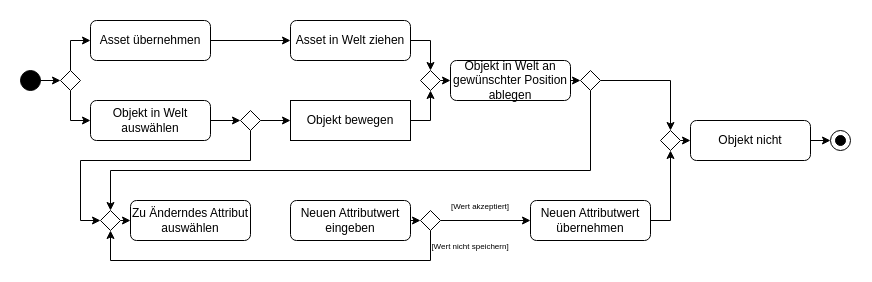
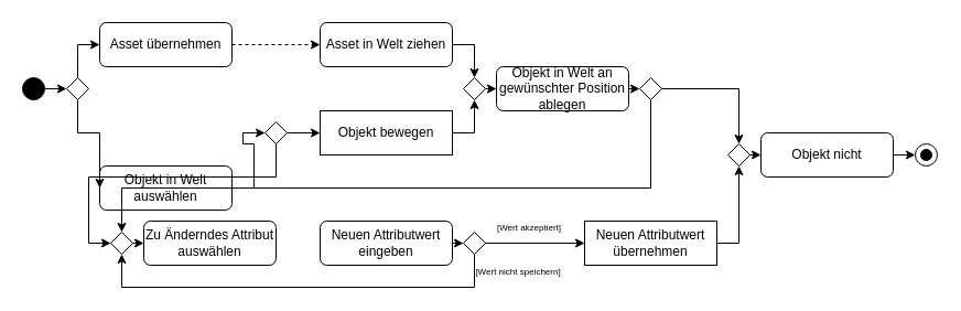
  <mxCell id="0" />
  <mxCell id="1" parent="0" />
  <mxCell id="2" style="edgeStyle=orthogonalEdgeStyle;rounded=0;orthogonalLoop=1;jettySize=auto;html=1;exitX=1;exitY=0.5;exitDx=0;exitDy=0;entryX=0;entryY=0.5;entryDx=0;entryDy=0;" edge="1" parent="1" source="3" target="42"><mxGeometry relative="1" as="geometry" /></mxCell>
  <mxCell id="3" value="" style="ellipse;whiteSpace=wrap;html=1;aspect=fixed;fillColor=#000000;" vertex="1" parent="1"><mxGeometry x="20" y="70" width="20" height="20" as="geometry" /></mxCell>
- <mxCell id="4" style="edgeStyle=orthogonalEdgeStyle;rounded=0;orthogonalLoop=1;jettySize=auto;html=1;exitX=1;exitY=0.5;exitDx=0;exitDy=0;entryX=0;entryY=0.5;entryDx=0;entryDy=0;" edge="1" parent="1" source="5" target="7"><mxGeometry relative="1" as="geometry" /></mxCell>
+ <mxCell id="4" style="edgeStyle=orthogonalEdgeStyle;rounded=0;orthogonalLoop=1;jettySize=auto;html=1;exitX=1;exitY=0.5;exitDx=0;exitDy=0;entryX=0;entryY=0.5;entryDx=0;entryDy=0;dashed=1;" edge="1" parent="1" source="5" target="7"><mxGeometry relative="1" as="geometry" /></mxCell>
  <mxCell id="5" value="Asset übernehmen" style="rounded=1;whiteSpace=wrap;html=1;" vertex="1" parent="1"><mxGeometry x="90" y="20" width="120" height="40" as="geometry" /></mxCell>
  <mxCell id="6" style="edgeStyle=orthogonalEdgeStyle;rounded=0;orthogonalLoop=1;jettySize=auto;html=1;exitX=1;exitY=0.5;exitDx=0;exitDy=0;entryX=0.5;entryY=0;entryDx=0;entryDy=0;" edge="1" parent="1" source="7" target="15"><mxGeometry relative="1" as="geometry" /></mxCell>
  <mxCell id="7" value="Asset in Welt ziehen" style="rounded=1;whiteSpace=wrap;html=1;" vertex="1" parent="1"><mxGeometry x="290" y="20" width="120" height="40" as="geometry" /></mxCell>
  <mxCell id="8" style="edgeStyle=orthogonalEdgeStyle;rounded=0;orthogonalLoop=1;jettySize=auto;html=1;exitX=1;exitY=0.5;exitDx=0;exitDy=0;entryX=0;entryY=0.5;entryDx=0;entryDy=0;" edge="1" parent="1" source="9" target="30"><mxGeometry relative="1" as="geometry" /></mxCell>
  <mxCell id="9" value="Objekt in Welt an gewünschter Position ablegen" style="rounded=1;whiteSpace=wrap;html=1;" vertex="1" parent="1"><mxGeometry x="450" y="60" width="120" height="40" as="geometry" /></mxCell>
  <mxCell id="10" style="edgeStyle=orthogonalEdgeStyle;rounded=0;orthogonalLoop=1;jettySize=auto;html=1;exitX=1;exitY=0.5;exitDx=0;exitDy=0;entryX=0;entryY=0.5;entryDx=0;entryDy=0;" edge="1" parent="1" source="11" target="39"><mxGeometry relative="1" as="geometry" /></mxCell>
- <mxCell id="11" value="Objekt in Welt auswählen" style="rounded=1;whiteSpace=wrap;html=1;" vertex="1" parent="1"><mxGeometry x="90" y="100" width="120" height="40" as="geometry" /></mxCell>
+ <mxCell id="11" value="Objekt in Welt auswählen" style="rounded=1;whiteSpace=wrap;html=1;" vertex="1" parent="1"><mxGeometry x="90" y="150" width="120" height="40" as="geometry" /></mxCell>
  <mxCell id="12" style="edgeStyle=orthogonalEdgeStyle;rounded=0;orthogonalLoop=1;jettySize=auto;html=1;exitX=1;exitY=0.5;exitDx=0;exitDy=0;entryX=0.5;entryY=1;entryDx=0;entryDy=0;" edge="1" parent="1" source="13" target="15"><mxGeometry relative="1" as="geometry" /></mxCell>
  <mxCell id="13" value="Objekt bewegen" style="whiteSpace=wrap;html=1;rounded=0;" vertex="1" parent="1"><mxGeometry x="290" y="100" width="120" height="40" as="geometry" /></mxCell>
  <mxCell id="14" style="edgeStyle=orthogonalEdgeStyle;rounded=0;orthogonalLoop=1;jettySize=auto;html=1;exitX=1;exitY=0.5;exitDx=0;exitDy=0;entryX=0;entryY=0.5;entryDx=0;entryDy=0;" edge="1" parent="1" source="15" target="9"><mxGeometry relative="1" as="geometry" /></mxCell>
  <mxCell id="15" value="" style="rhombus;whiteSpace=wrap;html=1;" vertex="1" parent="1"><mxGeometry x="420" y="70" width="20" height="20" as="geometry" /></mxCell>
  <mxCell id="16" style="edgeStyle=orthogonalEdgeStyle;rounded=0;orthogonalLoop=1;jettySize=auto;html=1;exitX=1;exitY=0.5;exitDx=0;exitDy=0;entryX=0;entryY=0.5;entryDx=0;entryDy=0;" edge="1" parent="1" source="18" target="23"><mxGeometry relative="1" as="geometry" /></mxCell>
  <mxCell id="17" style="edgeStyle=orthogonalEdgeStyle;rounded=0;orthogonalLoop=1;jettySize=auto;html=1;exitX=0.5;exitY=1;exitDx=0;exitDy=0;entryX=0.5;entryY=1;entryDx=0;entryDy=0;" edge="1" parent="1" source="18" target="26"><mxGeometry relative="1" as="geometry"><Array as="points"><mxPoint x="430" y="260" /><mxPoint x="110" y="260" /></Array></mxGeometry></mxCell>
  <mxCell id="18" value="" style="rhombus;whiteSpace=wrap;html=1;" vertex="1" parent="1"><mxGeometry x="420" y="210" width="20" height="20" as="geometry" /></mxCell>
  <mxCell id="19" value="Zu Änderndes Attribut auswählen" style="rounded=1;whiteSpace=wrap;html=1;" vertex="1" parent="1"><mxGeometry x="130" y="200" width="120" height="40" as="geometry" /></mxCell>
  <mxCell id="20" style="edgeStyle=orthogonalEdgeStyle;rounded=0;orthogonalLoop=1;jettySize=auto;html=1;exitX=1;exitY=0.5;exitDx=0;exitDy=0;entryX=0;entryY=0.5;entryDx=0;entryDy=0;" edge="1" parent="1" source="21" target="18"><mxGeometry relative="1" as="geometry" /></mxCell>
  <mxCell id="21" value="Neuen Attributwert eingeben" style="rounded=1;whiteSpace=wrap;html=1;" vertex="1" parent="1"><mxGeometry x="290" y="200" width="120" height="40" as="geometry" /></mxCell>
  <mxCell id="22" style="edgeStyle=orthogonalEdgeStyle;rounded=0;orthogonalLoop=1;jettySize=auto;html=1;exitX=1;exitY=0.5;exitDx=0;exitDy=0;entryX=0.5;entryY=1;entryDx=0;entryDy=0;" edge="1" parent="1" source="23" target="32"><mxGeometry relative="1" as="geometry" /></mxCell>
- <mxCell id="23" value="Neuen Attributwert übernehmen" style="rounded=1;whiteSpace=wrap;html=1;" vertex="1" parent="1"><mxGeometry x="530" y="200" width="120" height="40" as="geometry" /></mxCell>
+ <mxCell id="23" value="Neuen Attributwert übernehmen" style="whiteSpace=wrap;html=1;rounded=0;" vertex="1" parent="1"><mxGeometry x="530" y="200" width="120" height="40" as="geometry" /></mxCell>
  <mxCell id="24" value="&lt;font style=&quot;font-size: 8px;&quot;&gt;[Wert akzeptiert]&lt;/font&gt;" style="text;html=1;strokeColor=none;fillColor=none;align=center;verticalAlign=middle;whiteSpace=wrap;rounded=0;" vertex="1" parent="1"><mxGeometry x="440" y="200" width="80" height="10" as="geometry" /></mxCell>
  <mxCell id="25" style="edgeStyle=orthogonalEdgeStyle;rounded=0;orthogonalLoop=1;jettySize=auto;html=1;exitX=1;exitY=0.5;exitDx=0;exitDy=0;entryX=0;entryY=0.5;entryDx=0;entryDy=0;" edge="1" parent="1" source="26" target="19"><mxGeometry relative="1" as="geometry" /></mxCell>
  <mxCell id="26" value="" style="rhombus;whiteSpace=wrap;html=1;" vertex="1" parent="1"><mxGeometry x="100" y="210" width="20" height="20" as="geometry" /></mxCell>
  <mxCell id="27" value="&lt;font style=&quot;font-size: 8px;&quot;&gt;[Wert nicht speichern]&lt;/font&gt;" style="text;html=1;strokeColor=none;fillColor=none;align=center;verticalAlign=middle;whiteSpace=wrap;rounded=0;" vertex="1" parent="1"><mxGeometry x="430" y="240" width="80" height="10" as="geometry" /></mxCell>
  <mxCell id="28" style="edgeStyle=orthogonalEdgeStyle;rounded=0;orthogonalLoop=1;jettySize=auto;html=1;exitX=0.5;exitY=1;exitDx=0;exitDy=0;entryX=0.5;entryY=0;entryDx=0;entryDy=0;" edge="1" parent="1" source="30" target="26"><mxGeometry relative="1" as="geometry"><mxPoint x="590" y="100" as="sourcePoint" /><mxPoint x="110" y="180" as="targetPoint" /><Array as="points"><mxPoint x="590" y="170" /><mxPoint x="110" y="170" /></Array></mxGeometry></mxCell>
  <mxCell id="29" style="edgeStyle=orthogonalEdgeStyle;rounded=0;orthogonalLoop=1;jettySize=auto;html=1;exitX=1;exitY=0.5;exitDx=0;exitDy=0;entryX=0.5;entryY=0;entryDx=0;entryDy=0;" edge="1" parent="1" source="30" target="32"><mxGeometry relative="1" as="geometry" /></mxCell>
  <mxCell id="30" value="" style="rhombus;whiteSpace=wrap;html=1;" vertex="1" parent="1"><mxGeometry x="580" y="70" width="20" height="20" as="geometry" /></mxCell>
  <mxCell id="31" style="edgeStyle=orthogonalEdgeStyle;rounded=0;orthogonalLoop=1;jettySize=auto;html=1;exitX=1;exitY=0.5;exitDx=0;exitDy=0;entryX=0;entryY=0.5;entryDx=0;entryDy=0;" edge="1" parent="1" source="32" target="34"><mxGeometry relative="1" as="geometry" /></mxCell>
  <mxCell id="32" value="" style="rhombus;whiteSpace=wrap;html=1;" vertex="1" parent="1"><mxGeometry x="660" y="130" width="20" height="20" as="geometry" /></mxCell>
  <mxCell id="33" style="edgeStyle=orthogonalEdgeStyle;rounded=0;orthogonalLoop=1;jettySize=auto;html=1;exitX=1;exitY=0.5;exitDx=0;exitDy=0;entryX=0;entryY=0.5;entryDx=0;entryDy=0;" edge="1" parent="1" source="34" target="35"><mxGeometry relative="1" as="geometry" /></mxCell>
  <mxCell id="34" value="Objekt nicht" style="rounded=1;whiteSpace=wrap;html=1;" vertex="1" parent="1"><mxGeometry x="690" y="120" width="120" height="40" as="geometry" /></mxCell>
  <mxCell id="35" value="" style="ellipse;whiteSpace=wrap;html=1;aspect=fixed;" vertex="1" parent="1"><mxGeometry x="830" y="130" width="20" height="20" as="geometry" /></mxCell>
  <mxCell id="36" value="" style="ellipse;whiteSpace=wrap;html=1;aspect=fixed;fillColor=#000000;" vertex="1" parent="1"><mxGeometry x="835" y="135" width="10" height="10" as="geometry" /></mxCell>
  <mxCell id="37" style="edgeStyle=orthogonalEdgeStyle;rounded=0;orthogonalLoop=1;jettySize=auto;html=1;exitX=0.5;exitY=1;exitDx=0;exitDy=0;entryX=0;entryY=0.5;entryDx=0;entryDy=0;" edge="1" parent="1" source="39" target="26"><mxGeometry relative="1" as="geometry"><Array as="points"><mxPoint x="250" y="160" /><mxPoint x="80" y="160" /><mxPoint x="80" y="220" /></Array></mxGeometry></mxCell>
  <mxCell id="38" style="edgeStyle=orthogonalEdgeStyle;rounded=0;orthogonalLoop=1;jettySize=auto;html=1;exitX=1;exitY=0.5;exitDx=0;exitDy=0;entryX=0;entryY=0.5;entryDx=0;entryDy=0;" edge="1" parent="1" source="39" target="13"><mxGeometry relative="1" as="geometry" /></mxCell>
  <mxCell id="39" value="" style="rhombus;whiteSpace=wrap;html=1;" vertex="1" parent="1"><mxGeometry x="240" y="110" width="20" height="20" as="geometry" /></mxCell>
  <mxCell id="40" style="edgeStyle=orthogonalEdgeStyle;rounded=0;orthogonalLoop=1;jettySize=auto;html=1;exitX=0.5;exitY=0;exitDx=0;exitDy=0;entryX=0;entryY=0.5;entryDx=0;entryDy=0;" edge="1" parent="1" source="42" target="5"><mxGeometry relative="1" as="geometry"><Array as="points"><mxPoint x="70" y="40" /></Array></mxGeometry></mxCell>
  <mxCell id="41" style="edgeStyle=orthogonalEdgeStyle;rounded=0;orthogonalLoop=1;jettySize=auto;html=1;exitX=0.5;exitY=1;exitDx=0;exitDy=0;entryX=0;entryY=0.5;entryDx=0;entryDy=0;" edge="1" parent="1" source="42" target="11"><mxGeometry relative="1" as="geometry"><Array as="points"><mxPoint x="70" y="120" /></Array></mxGeometry></mxCell>
  <mxCell id="42" value="" style="rhombus;whiteSpace=wrap;html=1;" vertex="1" parent="1"><mxGeometry x="60" y="70" width="20" height="20" as="geometry" /></mxCell>
